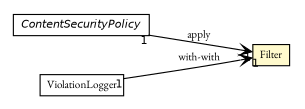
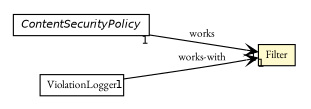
  digraph {
    fontname="EB Garamond"
    nodesep=0.25
    rankdir=LR
    ranksep=0.5
    node [fontcolor=black fontname="EB Garamond" fontsize=10.0 shape=plaintext]
    edge [arrowhead=open color=black fontcolor=black fontname="EB Garamond" fontsize=10.0 headlabel=1 headport=p labelfontname=Helvetica labelfontsize=10 taillabel=1 tailport=p]
    n1 [label=<<table title="io.werval.filters.ContentSecurityPolicy.Filter" border="0" cellborder="1" cellspacing="0" cellpadding="2" port="p" bgcolor="lemonChiffon" href="./ContentSecurityPolicy.Filter.html"> 		<tr><td><table border="0" cellspacing="0" cellpadding="1"> <tr><td align="center" balign="center"> Filter </td></tr> 		</table></td></tr> 		</table>>]
    n2 [label=<<table title="io.werval.filters.ContentSecurityPolicy" border="0" cellborder="1" cellspacing="0" cellpadding="2" port="p" href="./ContentSecurityPolicy.html"> 		<tr><td><table border="0" cellspacing="0" cellpadding="1"> <tr><td align="center" balign="center"><font face="Helvetica-Oblique"> ContentSecurityPolicy </font></td></tr> 		</table></td></tr> 		</table>>]
    n3 [label=<<table title="io.werval.filters.ContentSecurityPolicy.ViolationLogger" border="0" cellborder="1" cellspacing="0" cellpadding="2" port="p" href="./ContentSecurityPolicy.ViolationLogger.html"> 		<tr><td><table border="0" cellspacing="0" cellpadding="1"> <tr><td align="center" balign="center"> ViolationLogger </td></tr> 		</table></td></tr> 		</table>>]
-   n2 -> n1 [label=apply]
-   n3 -> n1 [label="with-with"]
+   n2 -> n1 [label=works]
+   n3 -> n1 [label="works-with"]
  }
